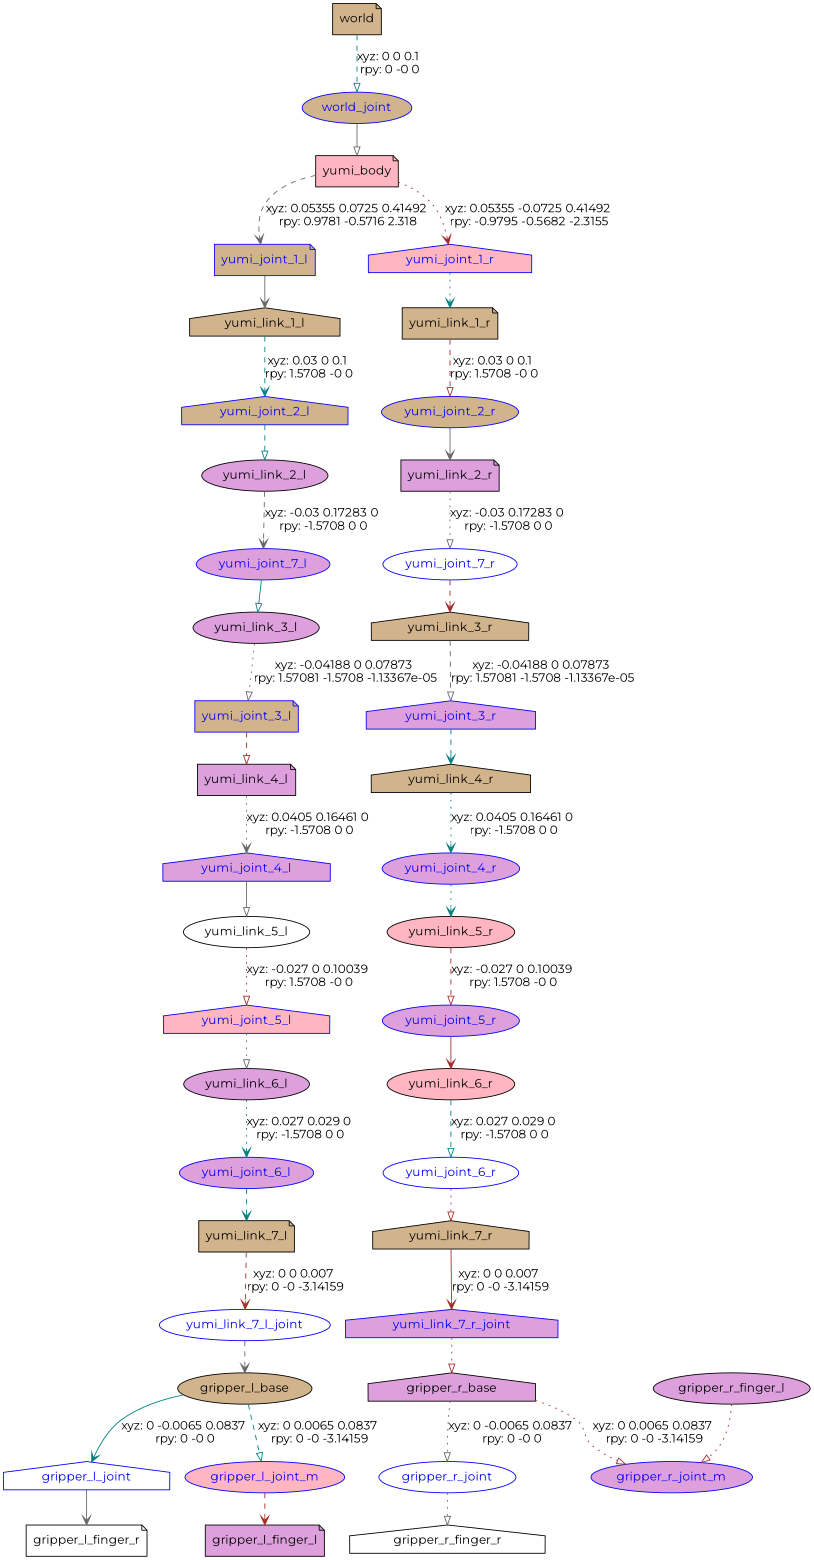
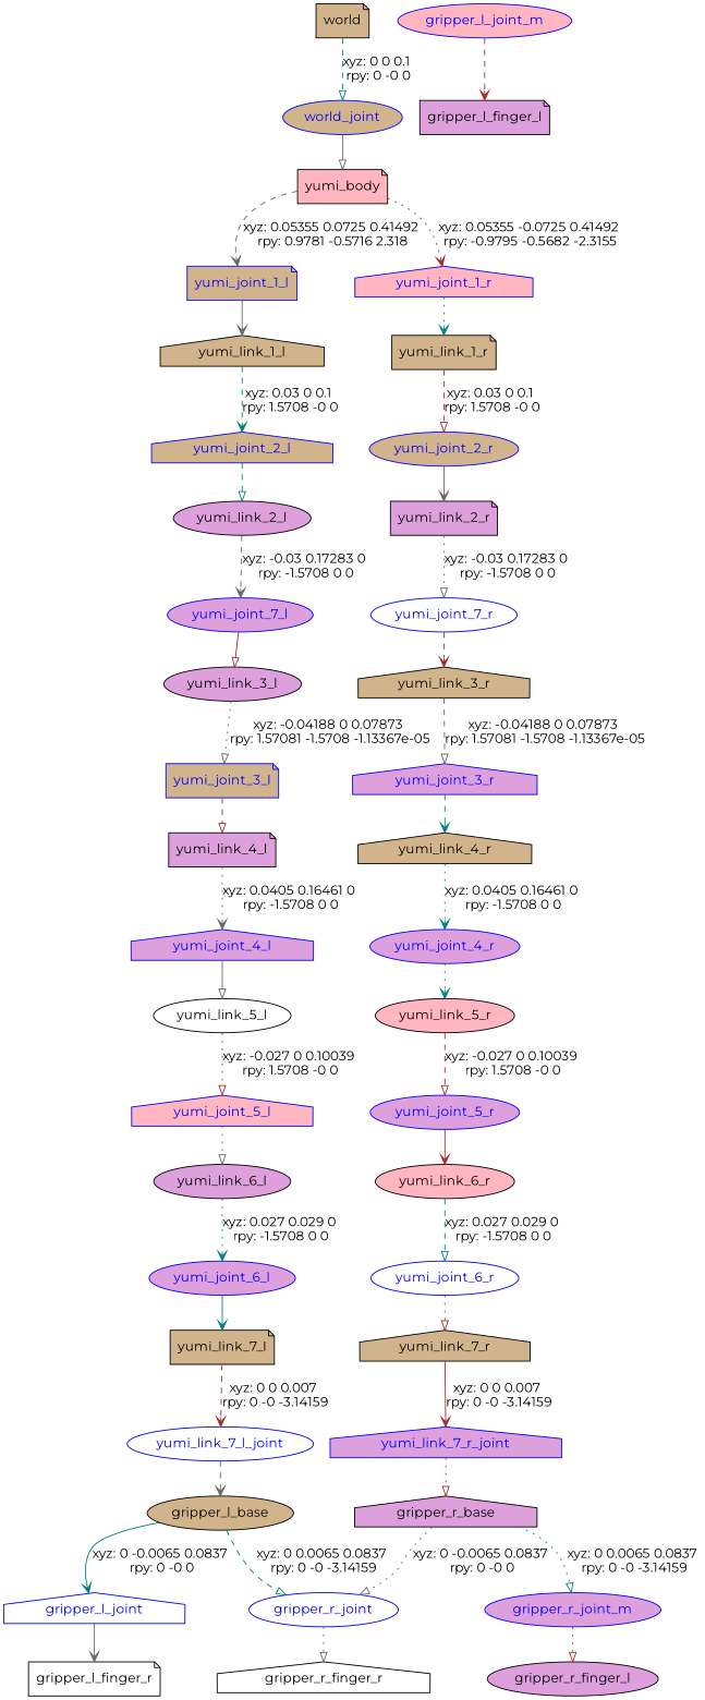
  digraph {
    fontname=Montserrat
    node [fillcolor=plum fontname=Montserrat shape=ellipse style=filled]
    edge [arrowhead=onormal color=gray40 fontname=Montserrat style=dashed]
    n1 [fillcolor=tan label=world shape=note]
    world_joint [color=blue fillcolor=tan fontcolor=blue]
    n3 [fillcolor=lightpink label=yumi_body shape=note]
    yumi_joint_1_l [color=blue fillcolor=tan fontcolor=blue shape=note]
    yumi_joint_1_r [color=blue fillcolor=lightpink fontcolor=blue shape=house]
    n6 [fillcolor=tan label=yumi_link_1_l shape=house]
    n7 [fillcolor=tan label=yumi_link_1_r shape=note]
    yumi_joint_2_l [color=blue fillcolor=tan fontcolor=blue shape=house]
    n9 [label=yumi_link_2_l]
    yumi_joint_7_l [color=blue fontcolor=blue]
    n11 [label=yumi_link_3_l]
    yumi_joint_3_l [color=blue fillcolor=tan fontcolor=blue shape=note]
    n13 [label=yumi_link_4_l shape=note]
    yumi_joint_4_l [color=blue fontcolor=blue shape=house]
    n15 [fillcolor=white label=yumi_link_5_l]
    yumi_joint_5_l [color=blue fillcolor=lightpink fontcolor=blue shape=house]
    n17 [label=yumi_link_6_l]
    yumi_joint_6_l [color=blue fontcolor=blue]
    n19 [fillcolor=tan label=yumi_link_7_l shape=note]
    yumi_link_7_l_joint [color=blue fillcolor=white fontcolor=blue]
    n21 [fillcolor=tan label=gripper_l_base]
    gripper_l_joint [color=blue fillcolor=white fontcolor=blue shape=house]
    gripper_l_joint_m [color=blue fillcolor=lightpink fontcolor=blue]
    n24 [fillcolor=white label=gripper_l_finger_r shape=note]
    n25 [label=gripper_l_finger_l shape=note]
    yumi_joint_2_r [color=blue fillcolor=tan fontcolor=blue]
    n27 [label=yumi_link_2_r shape=note]
    yumi_joint_7_r [color=blue fillcolor=white fontcolor=blue]
    n29 [fillcolor=tan label=yumi_link_3_r shape=house]
    yumi_joint_3_r [color=blue fontcolor=blue shape=house]
    n31 [fillcolor=tan label=yumi_link_4_r shape=house]
    yumi_joint_4_r [color=blue fontcolor=blue]
    n33 [fillcolor=lightpink label=yumi_link_5_r]
    yumi_joint_5_r [color=blue fontcolor=blue]
    n35 [fillcolor=lightpink label=yumi_link_6_r]
    yumi_joint_6_r [color=blue fillcolor=white fontcolor=blue]
    n37 [fillcolor=tan label=yumi_link_7_r shape=house]
    yumi_link_7_r_joint [color=blue fontcolor=blue shape=house]
    n39 [label=gripper_r_base shape=house]
    gripper_r_joint [color=blue fillcolor=white fontcolor=blue]
    gripper_r_joint_m [color=blue fontcolor=blue]
    n42 [fillcolor=white label=gripper_r_finger_r shape=house]
    n43 [label=gripper_r_finger_l]
    n1 -> world_joint [color=teal label="xyz: 0 0 0.1 \nrpy: 0 -0 0"]
    world_joint -> n3 [style=solid]
    n3 -> yumi_joint_1_l [arrowhead=vee label="xyz: 0.05355 0.0725 0.41492 \nrpy: 0.9781 -0.5716 2.318"]
    n3 -> yumi_joint_1_r [arrowhead=vee color=brown label="xyz: 0.05355 -0.0725 0.41492 \nrpy: -0.9795 -0.5682 -2.3155" style=dotted]
    yumi_joint_1_l -> n6 [arrowhead=vee style=solid]
    yumi_joint_1_r -> n7 [arrowhead=vee color=teal style=dotted]
    n6 -> yumi_joint_2_l [arrowhead=vee color=teal label="xyz: 0.03 0 0.1 \nrpy: 1.5708 -0 0"]
    n7 -> yumi_joint_2_r [color=brown label="xyz: 0.03 0 0.1 \nrpy: 1.5708 -0 0"]
    yumi_joint_2_l -> n9 [color=teal]
    n9 -> yumi_joint_7_l [arrowhead=vee label="xyz: -0.03 0.17283 0 \nrpy: -1.5708 0 0"]
-   yumi_joint_7_l -> n11 [color=teal style=solid]
+   yumi_joint_7_l -> n11 [color=brown style=solid]
    n11 -> yumi_joint_3_l [label="xyz: -0.04188 0 0.07873 \nrpy: 1.57081 -1.5708 -1.13367e-05" style=dotted]
    yumi_joint_3_l -> n13 [color=brown]
    n13 -> yumi_joint_4_l [arrowhead=vee label="xyz: 0.0405 0.16461 0 \nrpy: -1.5708 0 0" style=dotted]
    yumi_joint_4_l -> n15 [style=solid]
    n15 -> yumi_joint_5_l [color=brown label="xyz: -0.027 0 0.10039 \nrpy: 1.5708 -0 0" style=dotted]
    yumi_joint_5_l -> n17 [style=dotted]
    n17 -> yumi_joint_6_l [arrowhead=vee color=teal label="xyz: 0.027 0.029 0 \nrpy: -1.5708 0 0" style=dotted]
-   yumi_joint_6_l -> n19 [arrowhead=vee color=teal]
+   yumi_joint_6_l -> n19 [arrowhead=vee color=teal style=solid]
    n19 -> yumi_link_7_l_joint [arrowhead=vee color=brown label="xyz: 0 0 0.007 \nrpy: 0 -0 -3.14159"]
    yumi_link_7_l_joint -> n21 [arrowhead=vee]
    n21 -> gripper_l_joint [arrowhead=vee color=teal label="xyz: 0 -0.0065 0.0837 \nrpy: 0 -0 0" style=solid]
-   n21 -> gripper_l_joint_m [color=teal label="xyz: 0 0.0065 0.0837 \nrpy: 0 -0 -3.14159"]
+   n21 -> gripper_r_joint [color=teal label="xyz: 0 0.0065 0.0837 \nrpy: 0 -0 -3.14159"]
    gripper_l_joint -> n24 [arrowhead=vee style=solid]
    gripper_l_joint_m -> n25 [arrowhead=vee color=brown]
    yumi_joint_2_r -> n27 [arrowhead=vee style=solid]
    n27 -> yumi_joint_7_r [label="xyz: -0.03 0.17283 0 \nrpy: -1.5708 0 0" style=dotted]
    yumi_joint_7_r -> n29 [arrowhead=vee color=brown]
    n29 -> yumi_joint_3_r [label="xyz: -0.04188 0 0.07873 \nrpy: 1.57081 -1.5708 -1.13367e-05"]
    yumi_joint_3_r -> n31 [arrowhead=vee color=teal]
    n31 -> yumi_joint_4_r [arrowhead=vee color=teal label="xyz: 0.0405 0.16461 0 \nrpy: -1.5708 0 0" style=dotted]
    yumi_joint_4_r -> n33 [arrowhead=vee color=teal style=dotted]
    n33 -> yumi_joint_5_r [color=brown label="xyz: -0.027 0 0.10039 \nrpy: 1.5708 -0 0"]
    yumi_joint_5_r -> n35 [arrowhead=vee color=brown style=solid]
    n35 -> yumi_joint_6_r [color=teal label="xyz: 0.027 0.029 0 \nrpy: -1.5708 0 0"]
    yumi_joint_6_r -> n37 [color=brown style=dotted]
    n37 -> yumi_link_7_r_joint [arrowhead=vee color=brown label="xyz: 0 0 0.007 \nrpy: 0 -0 -3.14159" style=solid]
    yumi_link_7_r_joint -> n39 [color=brown style=dotted]
    n39 -> gripper_r_joint [label="xyz: 0 -0.0065 0.0837 \nrpy: 0 -0 0" style=dotted]
-   n39 -> gripper_r_joint_m [color=brown label="xyz: 0 0.0065 0.0837 \nrpy: 0 -0 -3.14159" style=dotted]
+   n39 -> gripper_r_joint_m [color=teal label="xyz: 0 0.0065 0.0837 \nrpy: 0 -0 -3.14159" style=dotted]
    gripper_r_joint -> n42 [style=dotted]
-   n43 -> gripper_r_joint_m [color=brown style=dotted]
+   gripper_r_joint_m -> n43 [color=brown style=dotted]
  }
